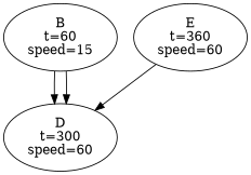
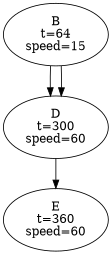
  digraph {
-   n1 [label="B\nt=60\nspeed=15"]
+   n1 [label="B\nt=64\nspeed=15"]
    n2 [label="D\nt=300\nspeed=60"]
    n3 [label="E\nt=360\nspeed=60"]
    n1 -> n2
    n1 -> n2
-   n3 -> n2
+   n2 -> n3
  }
